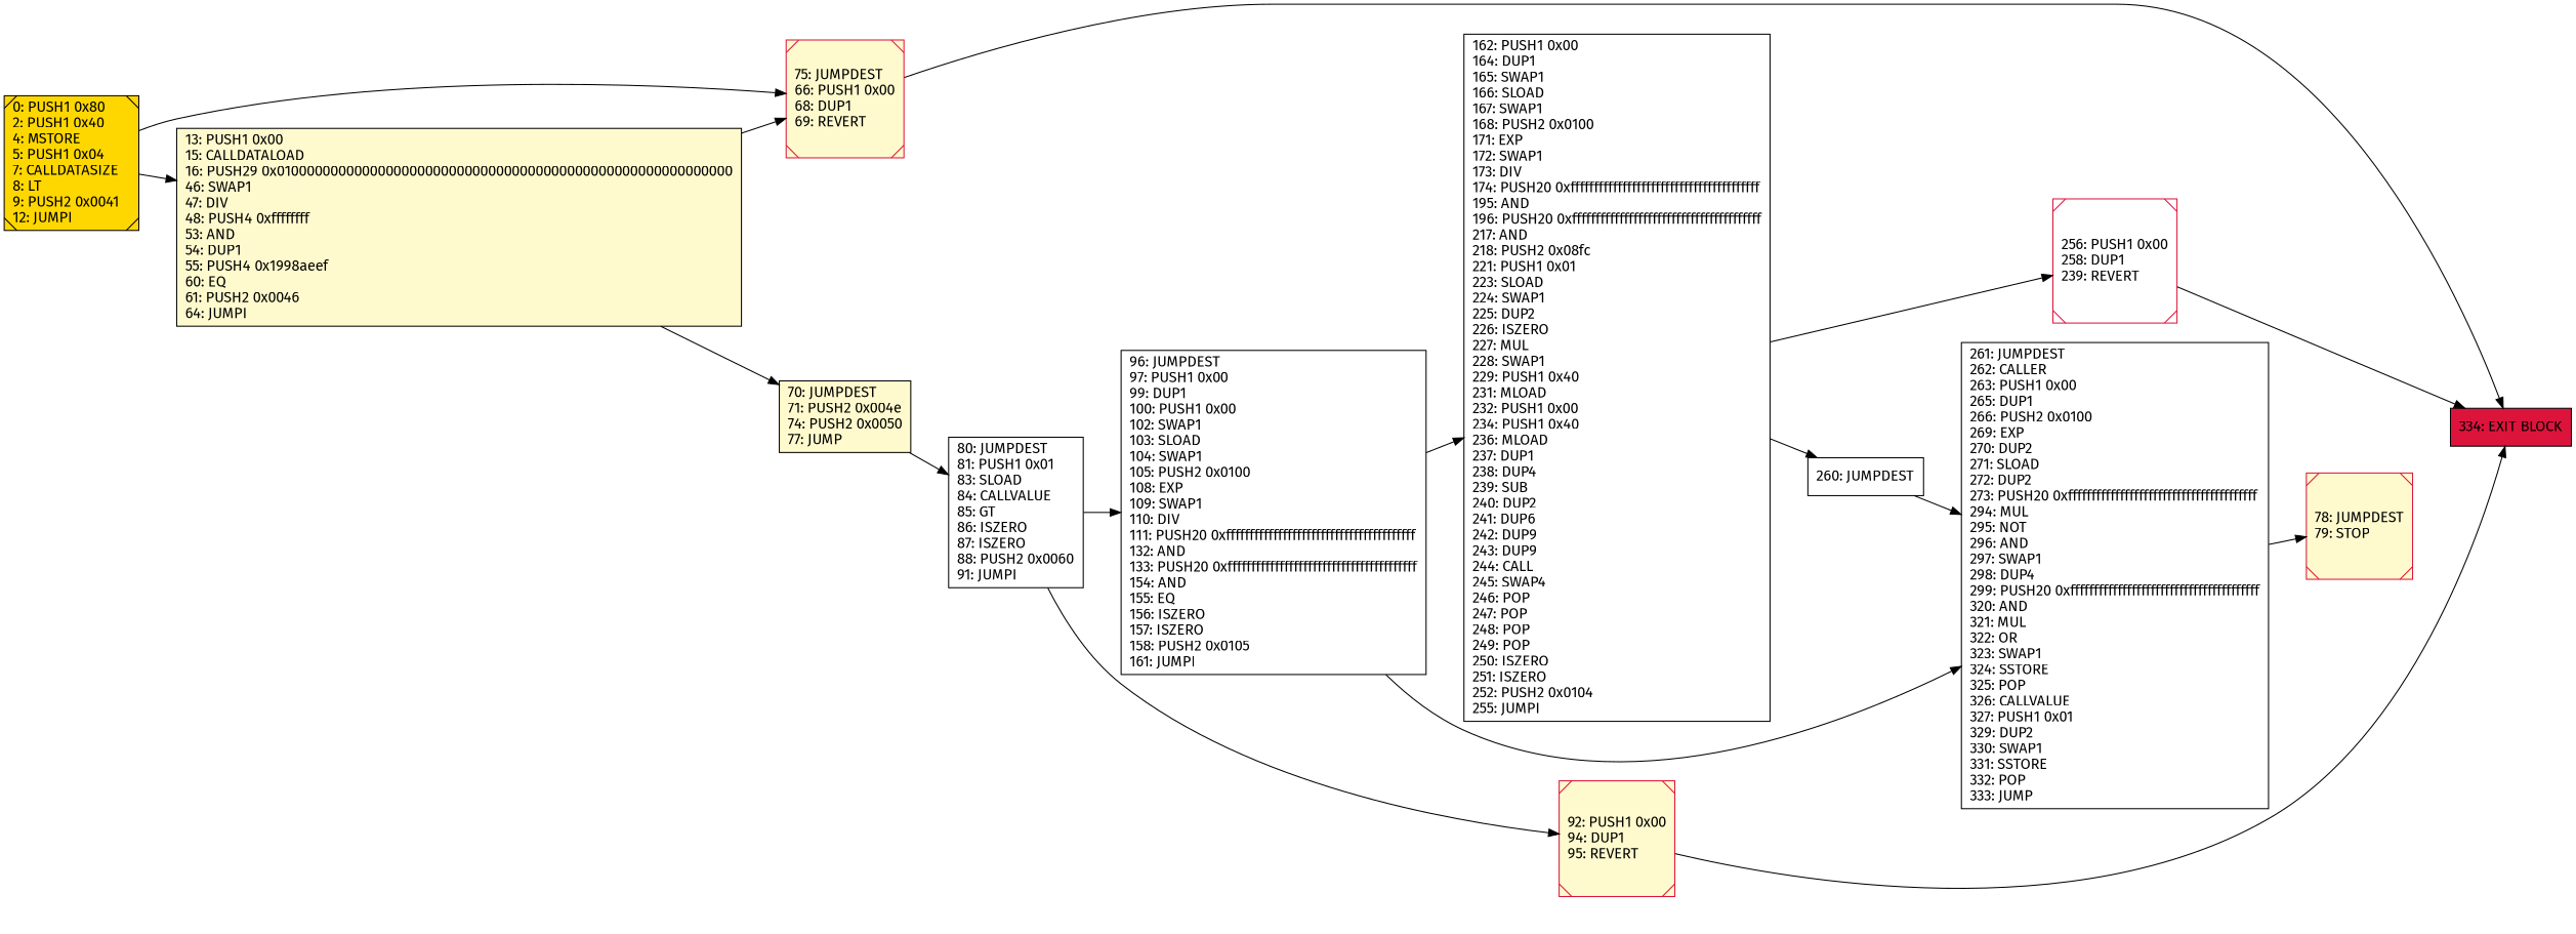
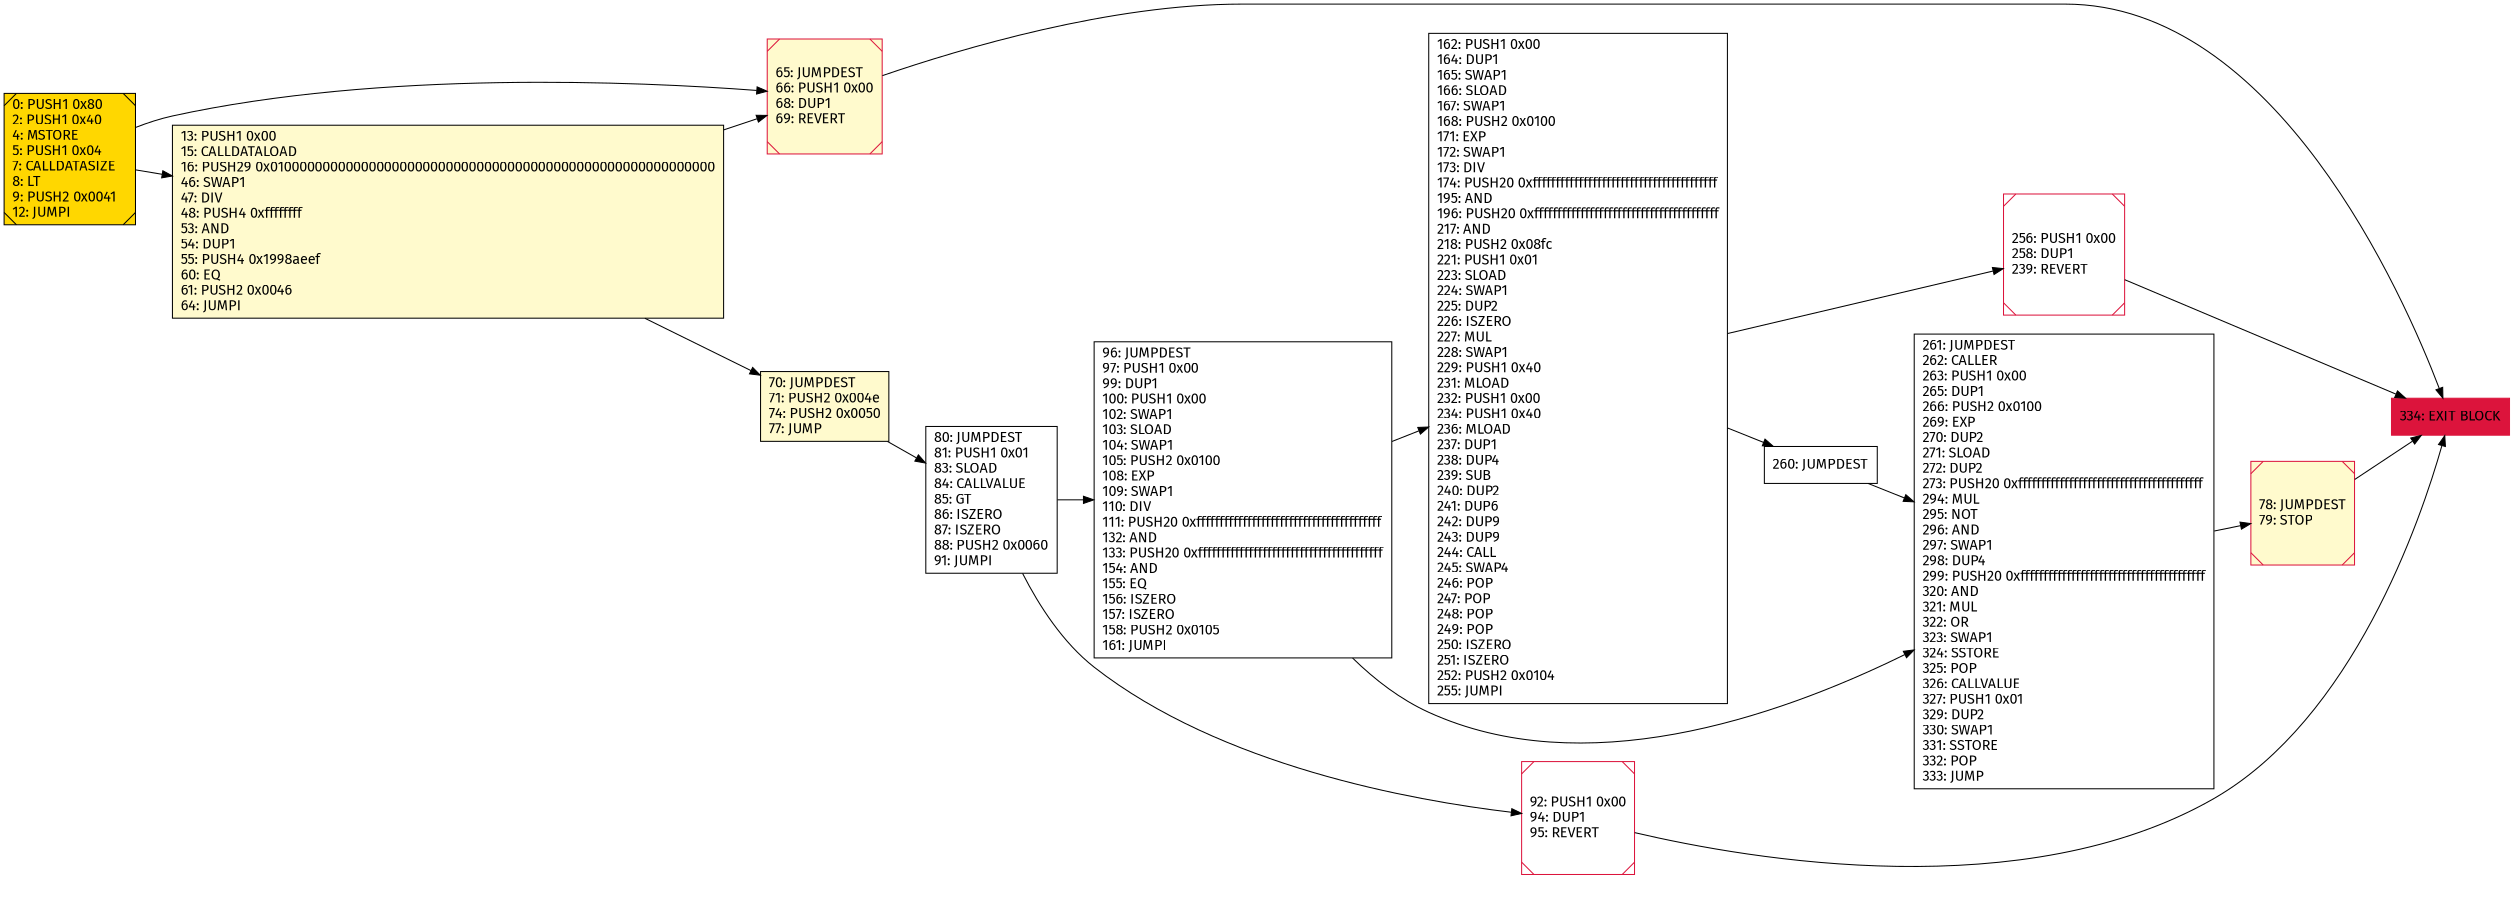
  digraph {
    fontname="Fira Sans"
    rankdir=LR
    node [color=black fillcolor=white fontcolor=black fontname="Fira Sans" shape=box style=filled]
    edge [fontname="Fira Sans"]
    n1 [label="162: PUSH1 0x00\l164: DUP1\l165: SWAP1\l166: SLOAD\l167: SWAP1\l168: PUSH2 0x0100\l171: EXP\l172: SWAP1\l173: DIV\l174: PUSH20 0xffffffffffffffffffffffffffffffffffffffff\l195: AND\l196: PUSH20 0xffffffffffffffffffffffffffffffffffffffff\l217: AND\l218: PUSH2 0x08fc\l221: PUSH1 0x01\l223: SLOAD\l224: SWAP1\l225: DUP2\l226: ISZERO\l227: MUL\l228: SWAP1\l229: PUSH1 0x40\l231: MLOAD\l232: PUSH1 0x00\l234: PUSH1 0x40\l236: MLOAD\l237: DUP1\l238: DUP4\l239: SUB\l240: DUP2\l241: DUP6\l242: DUP9\l243: DUP9\l244: CALL\l245: SWAP4\l246: POP\l247: POP\l248: POP\l249: POP\l250: ISZERO\l251: ISZERO\l252: PUSH2 0x0104\l255: JUMPI\l"]
    n2 [color=crimson label="256: PUSH1 0x00\l258: DUP1\l239: REVERT\l" shape=Msquare]
    n3 [label="260: JUMPDEST\l"]
-   n4 [fillcolor=crimson label="334: EXIT BLOCK\l"]
+   n4 [color=crimson fillcolor=crimson label="334: EXIT BLOCK\l"]
    n5 [label="261: JUMPDEST\l262: CALLER\l263: PUSH1 0x00\l265: DUP1\l266: PUSH2 0x0100\l269: EXP\l270: DUP2\l271: SLOAD\l272: DUP2\l273: PUSH20 0xffffffffffffffffffffffffffffffffffffffff\l294: MUL\l295: NOT\l296: AND\l297: SWAP1\l298: DUP4\l299: PUSH20 0xffffffffffffffffffffffffffffffffffffffff\l320: AND\l321: MUL\l322: OR\l323: SWAP1\l324: SSTORE\l325: POP\l326: CALLVALUE\l327: PUSH1 0x01\l329: DUP2\l330: SWAP1\l331: SSTORE\l332: POP\l333: JUMP\l"]
-   n6 [color=crimson fillcolor=lemonchiffon label="75: JUMPDEST\l66: PUSH1 0x00\l68: DUP1\l69: REVERT\l" shape=Msquare]
+   n6 [color=crimson fillcolor=lemonchiffon label="65: JUMPDEST\l66: PUSH1 0x00\l68: DUP1\l69: REVERT\l" shape=Msquare]
    n7 [fillcolor=gold label="0: PUSH1 0x80\l2: PUSH1 0x40\l4: MSTORE\l5: PUSH1 0x04\l7: CALLDATASIZE\l8: LT\l9: PUSH2 0x0041\l12: JUMPI\l" shape=Msquare]
    n8 [fillcolor=lemonchiffon label="13: PUSH1 0x00\l15: CALLDATALOAD\l16: PUSH29 0x0100000000000000000000000000000000000000000000000000000000\l46: SWAP1\l47: DIV\l48: PUSH4 0xffffffff\l53: AND\l54: DUP1\l55: PUSH4 0x1998aeef\l60: EQ\l61: PUSH2 0x0046\l64: JUMPI\l"]
    n9 [fillcolor=lemonchiffon label="70: JUMPDEST\l71: PUSH2 0x004e\l74: PUSH2 0x0050\l77: JUMP\l"]
    n10 [color=crimson fillcolor=lemonchiffon label="78: JUMPDEST\l79: STOP\l" shape=Msquare]
    n11 [label="96: JUMPDEST\l97: PUSH1 0x00\l99: DUP1\l100: PUSH1 0x00\l102: SWAP1\l103: SLOAD\l104: SWAP1\l105: PUSH2 0x0100\l108: EXP\l109: SWAP1\l110: DIV\l111: PUSH20 0xffffffffffffffffffffffffffffffffffffffff\l132: AND\l133: PUSH20 0xffffffffffffffffffffffffffffffffffffffff\l154: AND\l155: EQ\l156: ISZERO\l157: ISZERO\l158: PUSH2 0x0105\l161: JUMPI\l"]
    n12 [label="80: JUMPDEST\l81: PUSH1 0x01\l83: SLOAD\l84: CALLVALUE\l85: GT\l86: ISZERO\l87: ISZERO\l88: PUSH2 0x0060\l91: JUMPI\l"]
-   n13 [color=crimson fillcolor=lemonchiffon label="92: PUSH1 0x00\l94: DUP1\l95: REVERT\l" shape=Msquare]
+   n13 [color=crimson label="92: PUSH1 0x00\l94: DUP1\l95: REVERT\l" shape=Msquare]
    n1 -> n2
    n1 -> n3
    n2 -> n4
    n3 -> n5
    n5 -> n10
    n6 -> n4
    n7 -> n6
    n7 -> n8
    n8 -> n6
    n8 -> n9
    n9 -> n12
+   n10 -> n4
    n11 -> n1
    n11 -> n5
    n12 -> n11
    n12 -> n13
    n13 -> n4
  }
